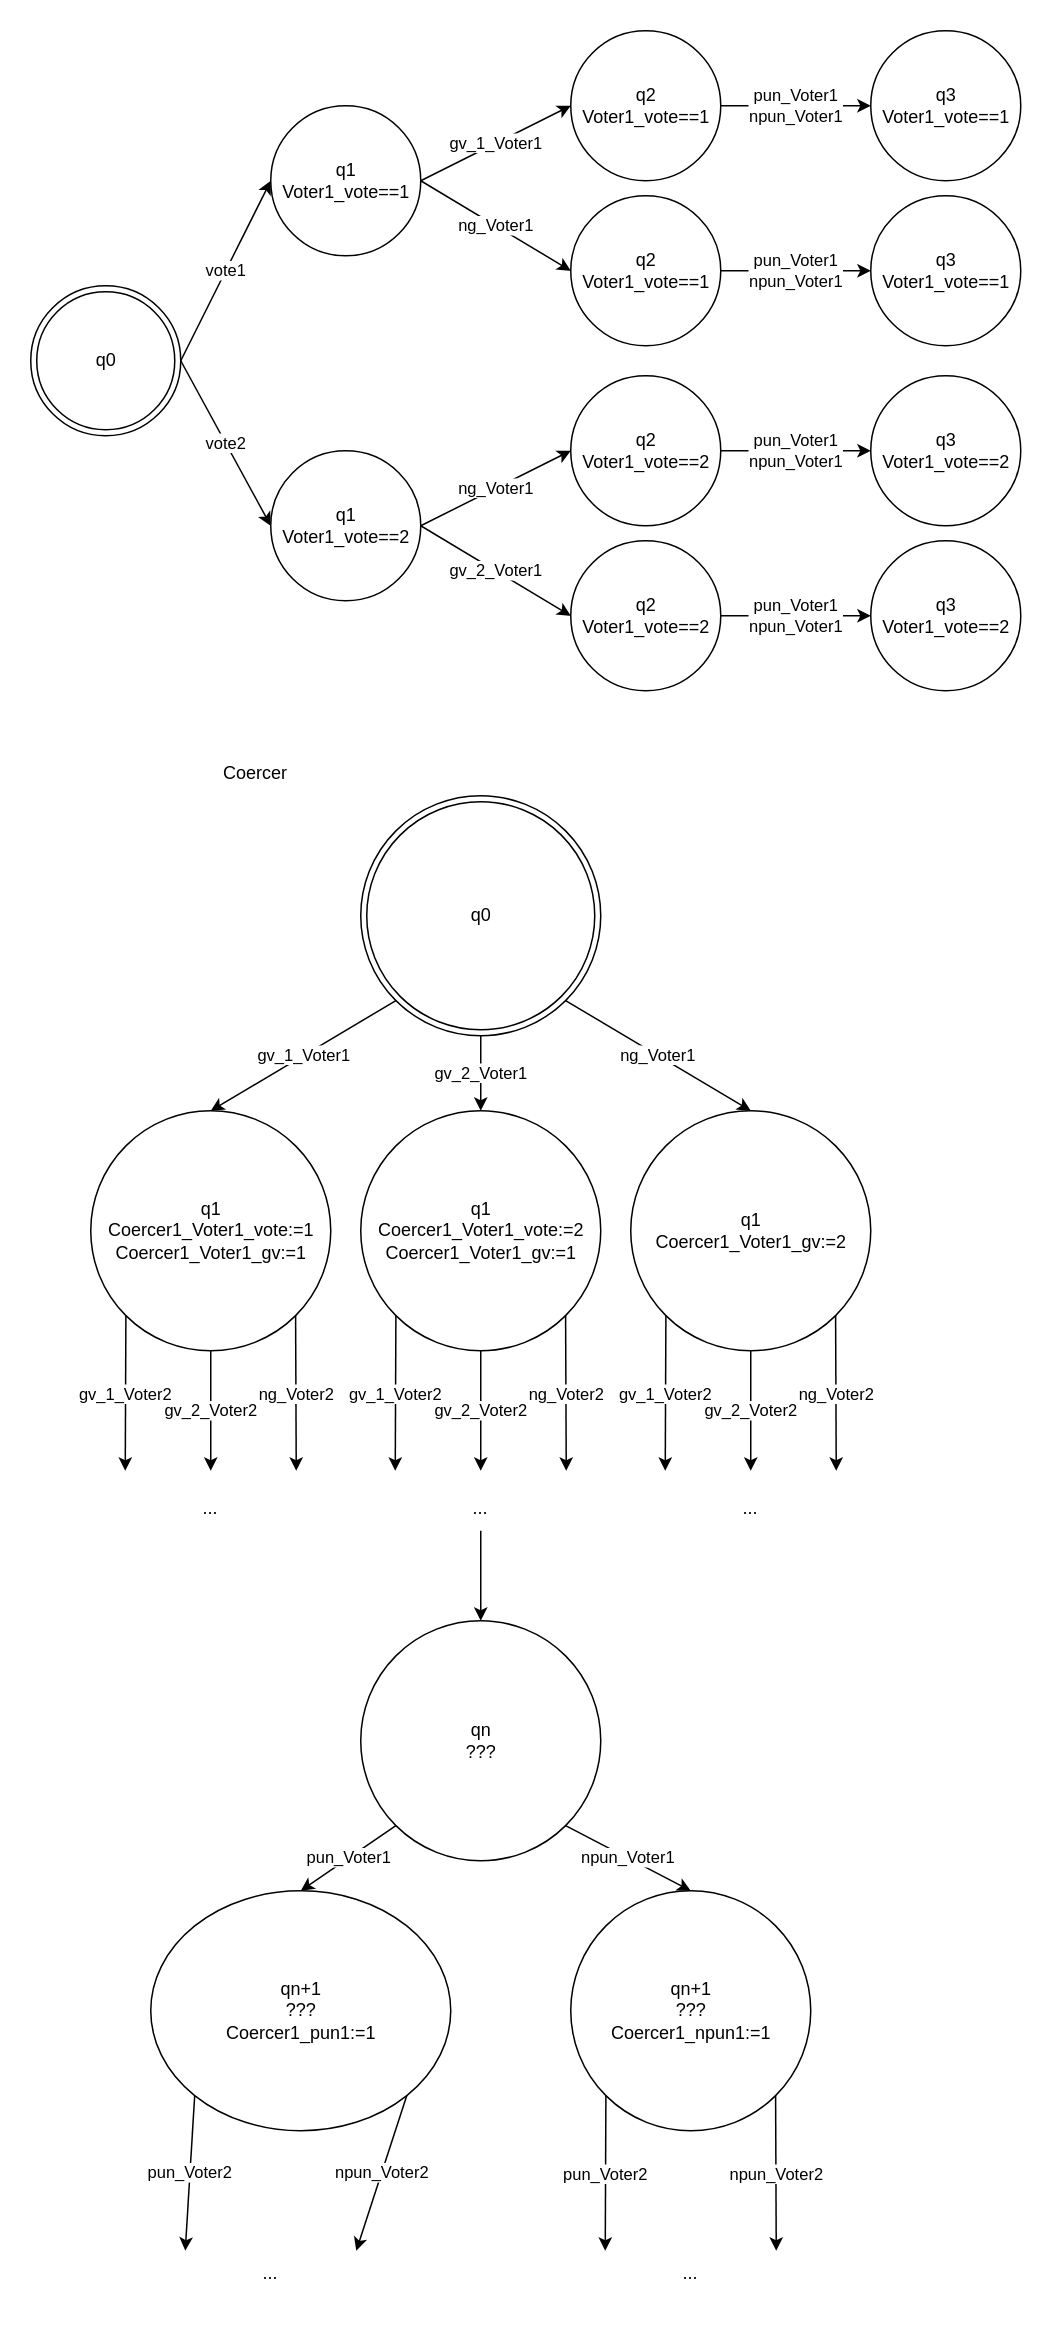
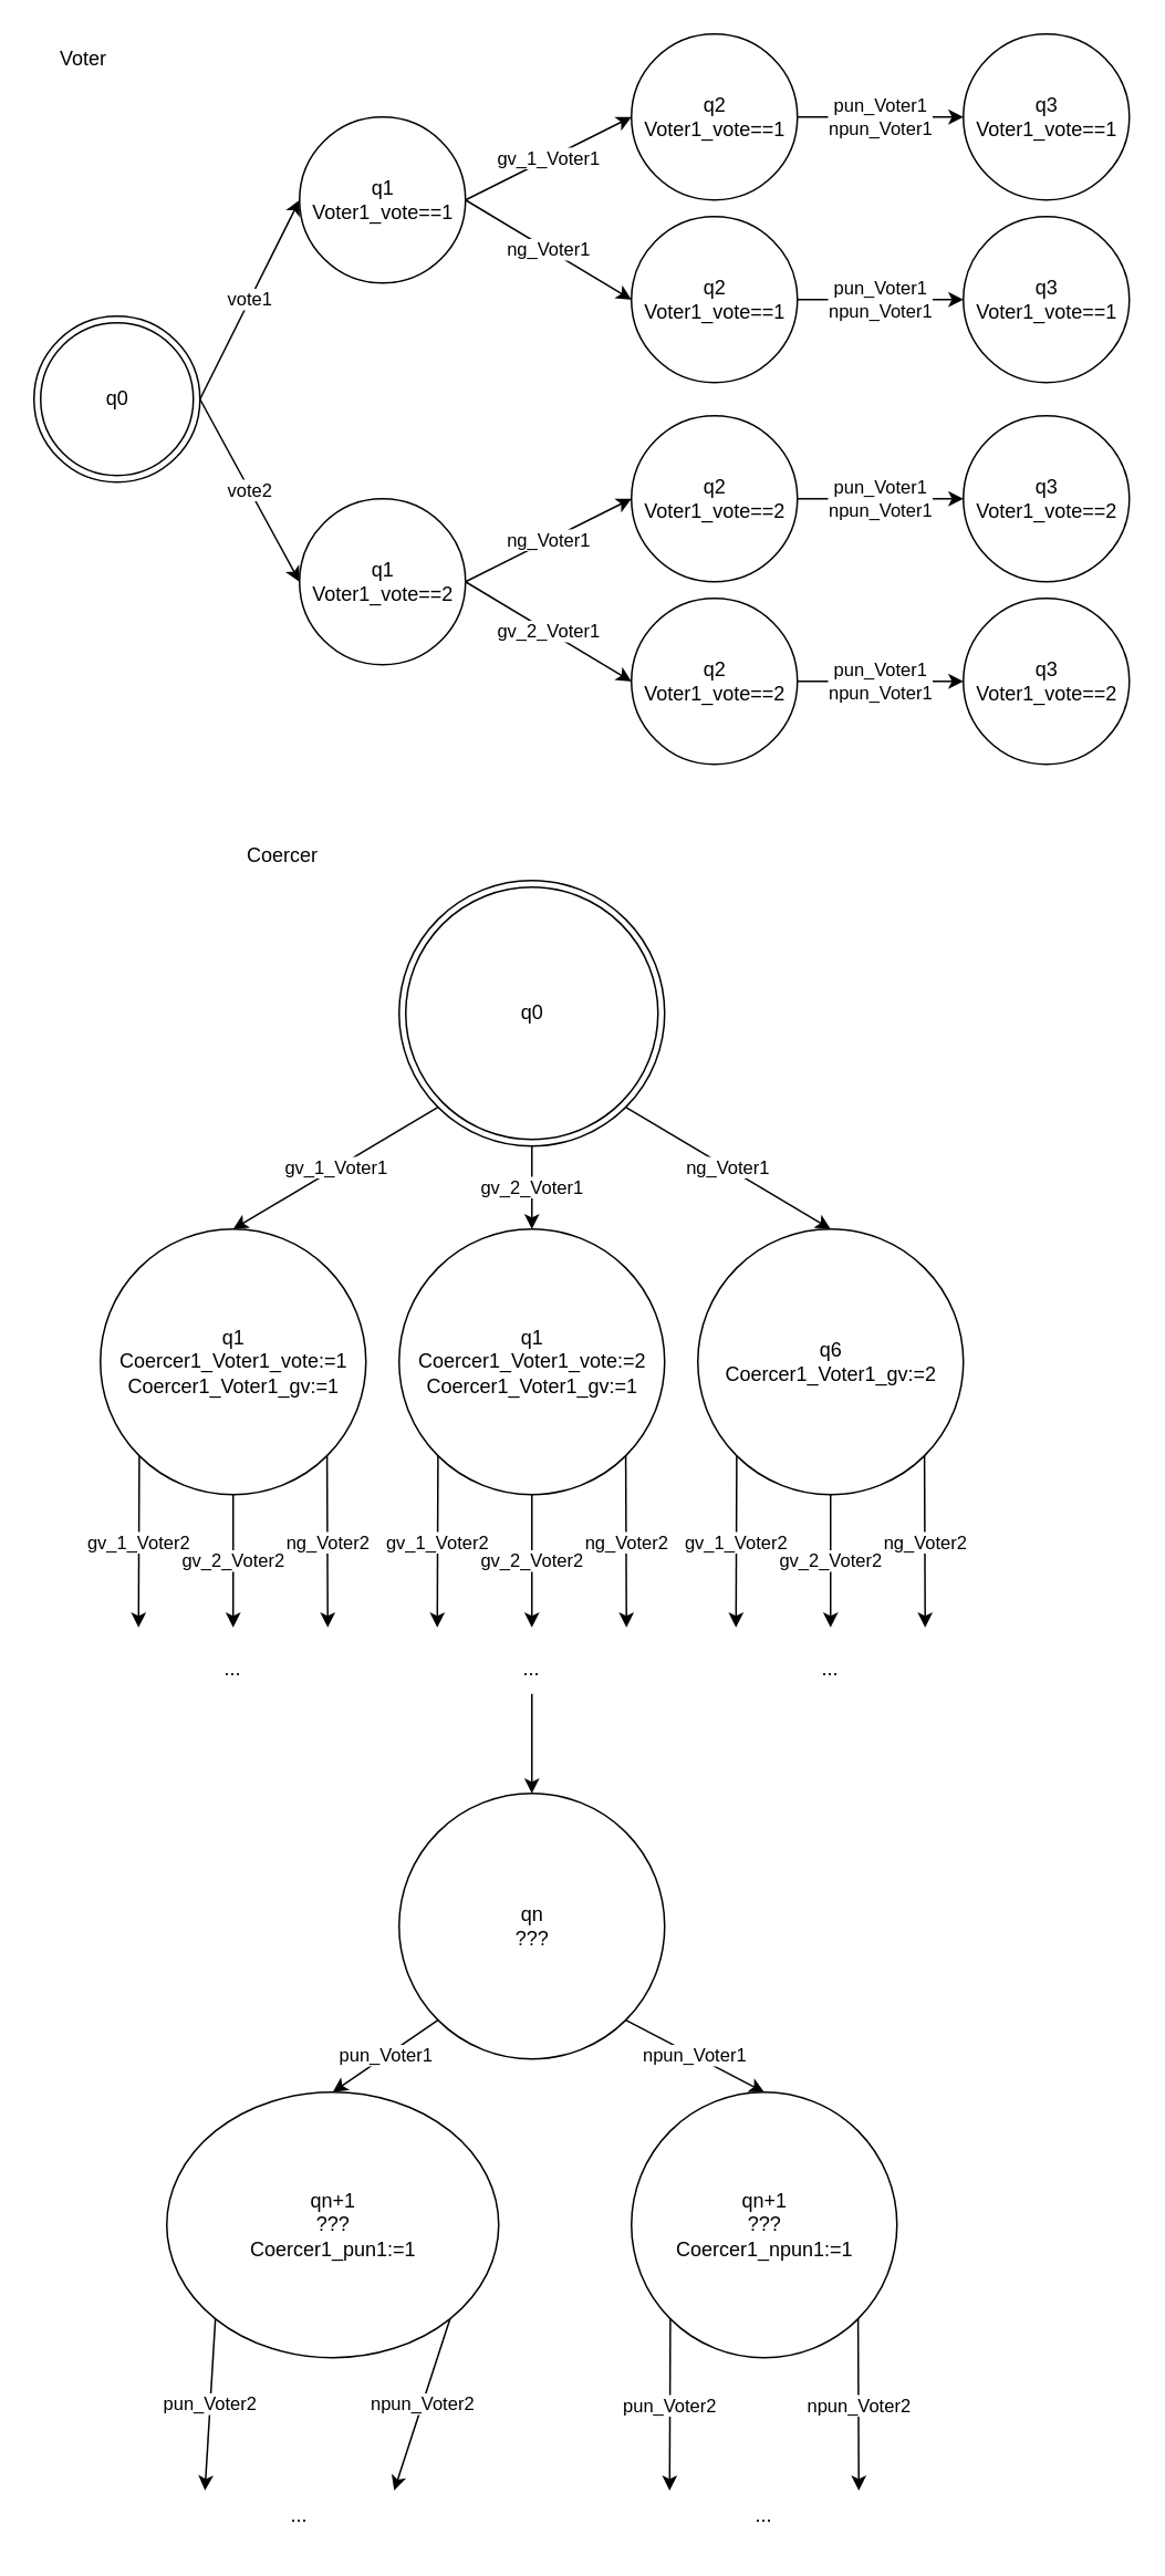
  <mxCell id="0" />
  <mxCell id="1" parent="0" />
+ <mxCell id="2" value="Voter" style="text;html=1;strokeColor=none;fillColor=none;align=center;verticalAlign=middle;whiteSpace=wrap;rounded=0;" parent="1" vertex="1"><mxGeometry x="20" y="20" width="60" height="30" as="geometry" /></mxCell>
  <mxCell id="3" value="vote1" style="edgeStyle=none;html=1;exitX=1;exitY=0.5;exitDx=0;exitDy=0;entryX=0;entryY=0.5;entryDx=0;entryDy=0;" parent="1" source="5" target="8" edge="1"><mxGeometry relative="1" as="geometry" /></mxCell>
  <mxCell id="4" value="vote2" style="edgeStyle=none;html=1;exitX=1;exitY=0.5;exitDx=0;exitDy=0;entryX=0;entryY=0.5;entryDx=0;entryDy=0;" parent="1" source="5" target="11" edge="1"><mxGeometry relative="1" as="geometry" /></mxCell>
  <mxCell id="5" value="q0" style="ellipse;shape=doubleEllipse;html=1;dashed=0;whitespace=wrap;aspect=fixed;" parent="1" vertex="1"><mxGeometry x="20" y="190" width="100" height="100" as="geometry" /></mxCell>
  <mxCell id="6" value="gv_1_Voter1" style="edgeStyle=none;html=1;exitX=1;exitY=0.5;exitDx=0;exitDy=0;entryX=0;entryY=0.5;entryDx=0;entryDy=0;" parent="1" source="8" target="13" edge="1"><mxGeometry relative="1" as="geometry" /></mxCell>
  <mxCell id="7" value="ng_Voter1" style="edgeStyle=none;html=1;exitX=1;exitY=0.5;exitDx=0;exitDy=0;entryX=0;entryY=0.5;entryDx=0;entryDy=0;" parent="1" source="8" target="17" edge="1"><mxGeometry relative="1" as="geometry" /></mxCell>
  <mxCell id="8" value="q1&lt;br&gt;Voter1_vote==1" style="shape=ellipse;html=1;dashed=0;whitespace=wrap;aspect=fixed;perimeter=ellipsePerimeter;" parent="1" vertex="1"><mxGeometry x="180" y="70" width="100" height="100" as="geometry" /></mxCell>
  <mxCell id="9" value="gv_2_Voter1" style="edgeStyle=none;html=1;exitX=1;exitY=0.5;exitDx=0;exitDy=0;entryX=0;entryY=0.5;entryDx=0;entryDy=0;" parent="1" source="11" target="15" edge="1"><mxGeometry relative="1" as="geometry" /></mxCell>
  <mxCell id="10" value="ng_Voter1" style="edgeStyle=none;html=1;exitX=1;exitY=0.5;exitDx=0;exitDy=0;entryX=0;entryY=0.5;entryDx=0;entryDy=0;" parent="1" source="11" target="19" edge="1"><mxGeometry relative="1" as="geometry" /></mxCell>
  <mxCell id="11" value="q1&lt;br&gt;Voter1_vote==2" style="shape=ellipse;html=1;dashed=0;whitespace=wrap;aspect=fixed;perimeter=ellipsePerimeter;" parent="1" vertex="1"><mxGeometry x="180" y="300" width="100" height="100" as="geometry" /></mxCell>
  <mxCell id="12" value="pun_Voter1&lt;br&gt;npun_Voter1" style="edgeStyle=none;html=1;exitX=1;exitY=0.5;exitDx=0;exitDy=0;entryX=0;entryY=0.5;entryDx=0;entryDy=0;" parent="1" source="13" target="23" edge="1"><mxGeometry relative="1" as="geometry"><Array as="points"><mxPoint x="530" y="70" /></Array></mxGeometry></mxCell>
  <mxCell id="13" value="q2&lt;br&gt;Voter1_vote==1" style="shape=ellipse;html=1;dashed=0;whitespace=wrap;aspect=fixed;perimeter=ellipsePerimeter;" parent="1" vertex="1"><mxGeometry x="380" y="20" width="100" height="100" as="geometry" /></mxCell>
  <mxCell id="14" value="pun_Voter1&lt;br&gt;npun_Voter1" style="edgeStyle=none;html=1;exitX=1;exitY=0.5;exitDx=0;exitDy=0;entryX=0;entryY=0.5;entryDx=0;entryDy=0;" parent="1" source="15" target="20" edge="1"><mxGeometry relative="1" as="geometry" /></mxCell>
  <mxCell id="15" value="q2&lt;br&gt;Voter1_vote==2" style="shape=ellipse;html=1;dashed=0;whitespace=wrap;aspect=fixed;perimeter=ellipsePerimeter;" parent="1" vertex="1"><mxGeometry x="380" y="360" width="100" height="100" as="geometry" /></mxCell>
  <mxCell id="16" value="pun_Voter1&lt;br&gt;npun_Voter1" style="edgeStyle=none;html=1;exitX=1;exitY=0.5;exitDx=0;exitDy=0;entryX=0;entryY=0.5;entryDx=0;entryDy=0;" parent="1" source="17" target="22" edge="1"><mxGeometry relative="1" as="geometry" /></mxCell>
  <mxCell id="17" value="q2&lt;br&gt;Voter1_vote==1" style="shape=ellipse;html=1;dashed=0;whitespace=wrap;aspect=fixed;perimeter=ellipsePerimeter;" parent="1" vertex="1"><mxGeometry x="380" y="130" width="100" height="100" as="geometry" /></mxCell>
  <mxCell id="18" value="pun_Voter1&lt;br&gt;npun_Voter1" style="edgeStyle=none;html=1;exitX=1;exitY=0.5;exitDx=0;exitDy=0;entryX=0;entryY=0.5;entryDx=0;entryDy=0;" parent="1" source="19" target="21" edge="1"><mxGeometry relative="1" as="geometry" /></mxCell>
  <mxCell id="19" value="q2&lt;br&gt;Voter1_vote==2" style="shape=ellipse;html=1;dashed=0;whitespace=wrap;aspect=fixed;perimeter=ellipsePerimeter;" parent="1" vertex="1"><mxGeometry x="380" y="250" width="100" height="100" as="geometry" /></mxCell>
  <mxCell id="20" value="q3&lt;br&gt;Voter1_vote==2" style="shape=ellipse;html=1;dashed=0;whitespace=wrap;aspect=fixed;perimeter=ellipsePerimeter;" parent="1" vertex="1"><mxGeometry x="580" y="360" width="100" height="100" as="geometry" /></mxCell>
  <mxCell id="21" value="q3&lt;br&gt;Voter1_vote==2" style="shape=ellipse;html=1;dashed=0;whitespace=wrap;aspect=fixed;perimeter=ellipsePerimeter;" parent="1" vertex="1"><mxGeometry x="580" y="250" width="100" height="100" as="geometry" /></mxCell>
  <mxCell id="22" value="q3&lt;br&gt;Voter1_vote==1" style="shape=ellipse;html=1;dashed=0;whitespace=wrap;aspect=fixed;perimeter=ellipsePerimeter;" parent="1" vertex="1"><mxGeometry x="580" y="130" width="100" height="100" as="geometry" /></mxCell>
  <mxCell id="23" value="q3&lt;br&gt;Voter1_vote==1" style="shape=ellipse;html=1;dashed=0;whitespace=wrap;aspect=fixed;perimeter=ellipsePerimeter;" parent="1" vertex="1"><mxGeometry x="580" y="20" width="100" height="100" as="geometry" /></mxCell>
  <mxCell id="24" value="Coercer" style="text;html=1;strokeColor=none;fillColor=none;align=center;verticalAlign=middle;whiteSpace=wrap;rounded=0;" parent="1" vertex="1"><mxGeometry x="140" y="500" width="60" height="30" as="geometry" /></mxCell>
  <mxCell id="25" value="gv_1_Voter1" style="edgeStyle=none;html=1;exitX=0;exitY=1;exitDx=0;exitDy=0;entryX=0.5;entryY=0;entryDx=0;entryDy=0;" edge="1" parent="1" source="28" target="29"><mxGeometry relative="1" as="geometry"><mxPoint x="190" y="740" as="targetPoint" /></mxGeometry></mxCell>
  <mxCell id="26" value="gv_2_Voter1" style="edgeStyle=none;html=1;exitX=0.5;exitY=1;exitDx=0;exitDy=0;entryX=0.5;entryY=0;entryDx=0;entryDy=0;" edge="1" parent="1" source="28" target="31"><mxGeometry relative="1" as="geometry"><mxPoint x="320" y="740" as="targetPoint" /></mxGeometry></mxCell>
  <mxCell id="27" value="ng_Voter1" style="edgeStyle=none;html=1;exitX=1;exitY=1;exitDx=0;exitDy=0;entryX=0.5;entryY=0;entryDx=0;entryDy=0;" edge="1" parent="1" source="28" target="30"><mxGeometry relative="1" as="geometry"><mxPoint x="450" y="740" as="targetPoint" /></mxGeometry></mxCell>
  <mxCell id="28" value="q0" style="ellipse;shape=doubleEllipse;html=1;dashed=0;whitespace=wrap;aspect=fixed;" vertex="1" parent="1"><mxGeometry x="240" y="530" width="160" height="160" as="geometry" /></mxCell>
  <mxCell id="29" value="q1&lt;br&gt;Coercer1_Voter1_vote:=1&lt;br&gt;Coercer1_Voter1_gv:=1" style="shape=ellipse;html=1;dashed=0;whitespace=wrap;aspect=fixed;perimeter=ellipsePerimeter;" vertex="1" parent="1"><mxGeometry x="60" y="740" width="160" height="160" as="geometry" /></mxCell>
- <mxCell id="30" value="q1&lt;br&gt;Coercer1_Voter1_gv:=2" style="shape=ellipse;html=1;dashed=0;whitespace=wrap;aspect=fixed;perimeter=ellipsePerimeter;" vertex="1" parent="1"><mxGeometry x="420" y="740" width="160" height="160" as="geometry" /></mxCell>
+ <mxCell id="30" value="q6&lt;br&gt;Coercer1_Voter1_gv:=2" style="shape=ellipse;html=1;dashed=0;whitespace=wrap;aspect=fixed;perimeter=ellipsePerimeter;" vertex="1" parent="1"><mxGeometry x="420" y="740" width="160" height="160" as="geometry" /></mxCell>
  <mxCell id="31" value="q1&lt;br&gt;Coercer1_Voter1_vote:=2&lt;br&gt;Coercer1_Voter1_gv:=1" style="shape=ellipse;html=1;dashed=0;whitespace=wrap;aspect=fixed;perimeter=ellipsePerimeter;" vertex="1" parent="1"><mxGeometry x="240" y="740" width="160" height="160" as="geometry" /></mxCell>
  <mxCell id="32" value="gv_1_Voter2" style="edgeStyle=none;html=1;exitX=0;exitY=1;exitDx=0;exitDy=0;" edge="1" parent="1" source="29"><mxGeometry relative="1" as="geometry"><mxPoint x="273.431" y="676.569" as="sourcePoint" /><mxPoint x="83" y="980" as="targetPoint" /></mxGeometry></mxCell>
  <mxCell id="33" value="gv_2_Voter2" style="edgeStyle=none;html=1;exitX=0.5;exitY=1;exitDx=0;exitDy=0;" edge="1" parent="1" source="29"><mxGeometry relative="1" as="geometry"><mxPoint x="330" y="700" as="sourcePoint" /><mxPoint x="140" y="980" as="targetPoint" /></mxGeometry></mxCell>
  <mxCell id="34" value="ng_Voter2" style="edgeStyle=none;html=1;exitX=1;exitY=1;exitDx=0;exitDy=0;" edge="1" parent="1" source="29"><mxGeometry relative="1" as="geometry"><mxPoint x="386.569" y="676.569" as="sourcePoint" /><mxPoint x="197" y="980" as="targetPoint" /></mxGeometry></mxCell>
  <mxCell id="35" value="gv_1_Voter2" style="edgeStyle=none;html=1;exitX=0;exitY=1;exitDx=0;exitDy=0;" edge="1" parent="1" source="31"><mxGeometry relative="1" as="geometry"><mxPoint x="93.431" y="886.569" as="sourcePoint" /><mxPoint x="263" y="980" as="targetPoint" /></mxGeometry></mxCell>
  <mxCell id="36" value="gv_2_Voter2" style="edgeStyle=none;html=1;exitX=0.5;exitY=1;exitDx=0;exitDy=0;" edge="1" parent="1" source="31"><mxGeometry relative="1" as="geometry"><mxPoint x="150" y="910" as="sourcePoint" /><mxPoint x="320" y="980" as="targetPoint" /></mxGeometry></mxCell>
  <mxCell id="37" value="ng_Voter2" style="edgeStyle=none;html=1;exitX=1;exitY=1;exitDx=0;exitDy=0;" edge="1" parent="1" source="31"><mxGeometry relative="1" as="geometry"><mxPoint x="206.569" y="886.569" as="sourcePoint" /><mxPoint x="377" y="980" as="targetPoint" /></mxGeometry></mxCell>
  <mxCell id="38" value="gv_1_Voter2" style="edgeStyle=none;html=1;exitX=0;exitY=1;exitDx=0;exitDy=0;" edge="1" parent="1" source="30"><mxGeometry relative="1" as="geometry"><mxPoint x="103.431" y="896.569" as="sourcePoint" /><mxPoint x="443" y="980" as="targetPoint" /></mxGeometry></mxCell>
  <mxCell id="39" value="gv_2_Voter2" style="edgeStyle=none;html=1;exitX=0.5;exitY=1;exitDx=0;exitDy=0;" edge="1" parent="1" source="30"><mxGeometry relative="1" as="geometry"><mxPoint x="160" y="920" as="sourcePoint" /><mxPoint x="500" y="980" as="targetPoint" /></mxGeometry></mxCell>
  <mxCell id="40" value="ng_Voter2" style="edgeStyle=none;html=1;exitX=1;exitY=1;exitDx=0;exitDy=0;" edge="1" parent="1" source="30"><mxGeometry relative="1" as="geometry"><mxPoint x="216.569" y="896.569" as="sourcePoint" /><mxPoint x="557" y="980" as="targetPoint" /></mxGeometry></mxCell>
  <mxCell id="41" value="..." style="text;html=1;strokeColor=none;fillColor=none;align=center;verticalAlign=middle;whiteSpace=wrap;rounded=0;" vertex="1" parent="1"><mxGeometry x="290" y="990" width="60" height="30" as="geometry" /></mxCell>
  <mxCell id="42" value="..." style="text;html=1;strokeColor=none;fillColor=none;align=center;verticalAlign=middle;whiteSpace=wrap;rounded=0;" vertex="1" parent="1"><mxGeometry x="110" y="990" width="60" height="30" as="geometry" /></mxCell>
  <mxCell id="43" value="..." style="text;html=1;strokeColor=none;fillColor=none;align=center;verticalAlign=middle;whiteSpace=wrap;rounded=0;" vertex="1" parent="1"><mxGeometry x="470" y="990" width="60" height="30" as="geometry" /></mxCell>
  <mxCell id="44" value="pun_Voter1" style="edgeStyle=none;html=1;exitX=0;exitY=1;exitDx=0;exitDy=0;entryX=0.5;entryY=0;entryDx=0;entryDy=0;" edge="1" parent="1" source="46" target="48"><mxGeometry relative="1" as="geometry" /></mxCell>
  <mxCell id="45" value="npun_Voter1" style="edgeStyle=none;html=1;exitX=1;exitY=1;exitDx=0;exitDy=0;entryX=0.5;entryY=0;entryDx=0;entryDy=0;" edge="1" parent="1" source="46" target="49"><mxGeometry relative="1" as="geometry" /></mxCell>
  <mxCell id="46" value="qn&lt;br&gt;???" style="shape=ellipse;html=1;dashed=0;whitespace=wrap;aspect=fixed;perimeter=ellipsePerimeter;" vertex="1" parent="1"><mxGeometry x="240" y="1080" width="160" height="160" as="geometry" /></mxCell>
  <mxCell id="47" value="" style="edgeStyle=none;html=1;entryX=0.5;entryY=0;entryDx=0;entryDy=0;exitX=0.5;exitY=1;exitDx=0;exitDy=0;" edge="1" parent="1" source="41" target="46"><mxGeometry relative="1" as="geometry"><mxPoint x="340" y="1040" as="sourcePoint" /><mxPoint x="330" y="990" as="targetPoint" /></mxGeometry></mxCell>
  <mxCell id="48" value="qn+1&lt;br&gt;???&lt;br&gt;Coercer1_pun1:=1" style="shape=ellipse;html=1;dashed=0;whitespace=wrap;aspect=fixed;perimeter=ellipsePerimeter;" vertex="1" parent="1"><mxGeometry x="100" y="1260" width="200" height="160" as="geometry" /></mxCell>
  <mxCell id="49" value="qn+1&lt;br&gt;???&lt;br&gt;Coercer1_npun1:=1" style="shape=ellipse;html=1;dashed=0;whitespace=wrap;aspect=fixed;perimeter=ellipsePerimeter;" vertex="1" parent="1"><mxGeometry x="380" y="1260" width="160" height="160" as="geometry" /></mxCell>
  <mxCell id="50" value="pun_Voter2" style="edgeStyle=none;html=1;exitX=0;exitY=1;exitDx=0;exitDy=0;" edge="1" parent="1" source="48"><mxGeometry relative="1" as="geometry"><mxPoint x="211.711" y="1479.999" as="sourcePoint" /><mxPoint x="123" y="1500" as="targetPoint" /></mxGeometry></mxCell>
  <mxCell id="51" value="npun_Voter2" style="edgeStyle=none;html=1;exitX=1;exitY=1;exitDx=0;exitDy=0;" edge="1" parent="1" source="48"><mxGeometry relative="1" as="geometry"><mxPoint x="239.999" y="1509.999" as="sourcePoint" /><mxPoint x="237" y="1500" as="targetPoint" /></mxGeometry></mxCell>
  <mxCell id="52" value="pun_Voter2" style="edgeStyle=none;html=1;exitX=0;exitY=1;exitDx=0;exitDy=0;" edge="1" parent="1" source="49"><mxGeometry relative="1" as="geometry"><mxPoint x="403.021" y="1419.999" as="sourcePoint" /><mxPoint x="403" y="1500" as="targetPoint" /></mxGeometry></mxCell>
  <mxCell id="53" value="npun_Voter2" style="edgeStyle=none;html=1;exitX=1;exitY=1;exitDx=0;exitDy=0;" edge="1" parent="1" source="49"><mxGeometry relative="1" as="geometry"><mxPoint x="516.159" y="1419.999" as="sourcePoint" /><mxPoint x="517" y="1500" as="targetPoint" /></mxGeometry></mxCell>
  <mxCell id="54" value="..." style="text;html=1;strokeColor=none;fillColor=none;align=center;verticalAlign=middle;whiteSpace=wrap;rounded=0;" vertex="1" parent="1"><mxGeometry x="150" y="1500" width="60" height="30" as="geometry" /></mxCell>
  <mxCell id="55" value="..." style="text;html=1;strokeColor=none;fillColor=none;align=center;verticalAlign=middle;whiteSpace=wrap;rounded=0;" vertex="1" parent="1"><mxGeometry x="430" y="1500" width="60" height="30" as="geometry" /></mxCell>
